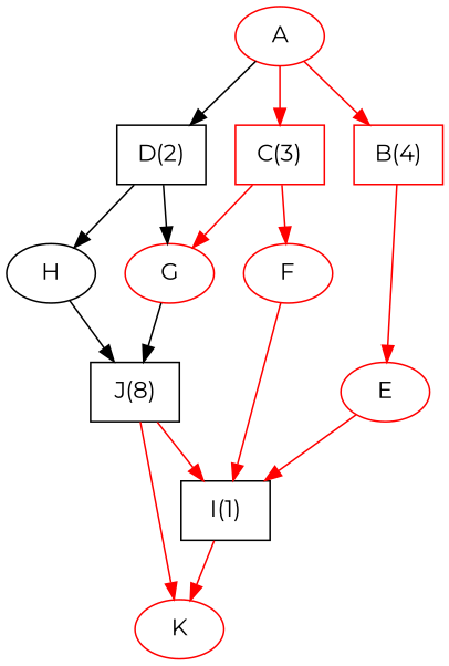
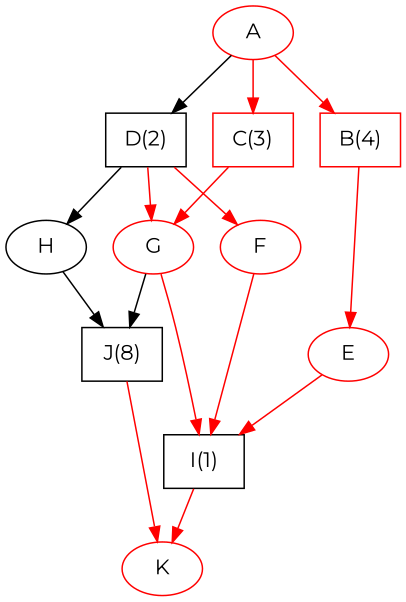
  digraph {
    fontname=Montserrat
    node [fontname=Montserrat color=red]
    edge [fontname=Montserrat color=red]
    n1 [label="D(2)" shape=box color=""]
    n2 [label=G]
    n3 [label=H color=""]
    n4 [color=black label="I(1)" shape=box]
    n5 [label="J(8)" shape=box color=""]
    n6 [label=A]
    n7 [label="B(4)" shape=box]
    n8 [label="C(3)" shape=box]
    n9 [label=E]
    n10 [label=F]
    n11 [label=K]
-   n1 -> n2 [color=""]
+   n1 -> n2
    n1 -> n3 [color=""]
-   n5 -> n4
+   n2 -> n4
    n2 -> n5 [color=""]
    n3 -> n5 [color=""]
    n4 -> n11
    n5 -> n11
    n6 -> n1 [color=""]
    n6 -> n7
    n6 -> n8
    n7 -> n9
    n8 -> n2
-   n8 -> n10
+   n1 -> n10
    n9 -> n4
    n10 -> n4
  }
